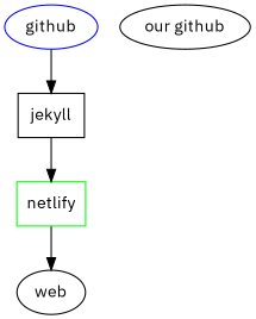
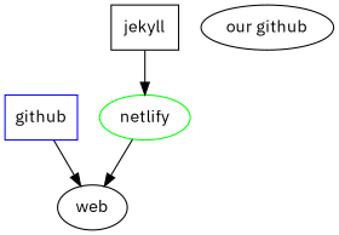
  digraph {
    fontname="IBM Plex Sans"
    node [fontname="IBM Plex Sans" shape=rectangle]
    edge [fontname="IBM Plex Sans"]
-   github [color=blue shape=ellipse]
+   github [color=blue]
    jekyll [color=black]
-   netlify [color=green]
+   netlify [color=green shape=ellipse]
    web [shape=""]
    n5 [label="our github" shape=""]
-   github -> jekyll
+   github -> web
    jekyll -> netlify
    netlify -> web
  }
